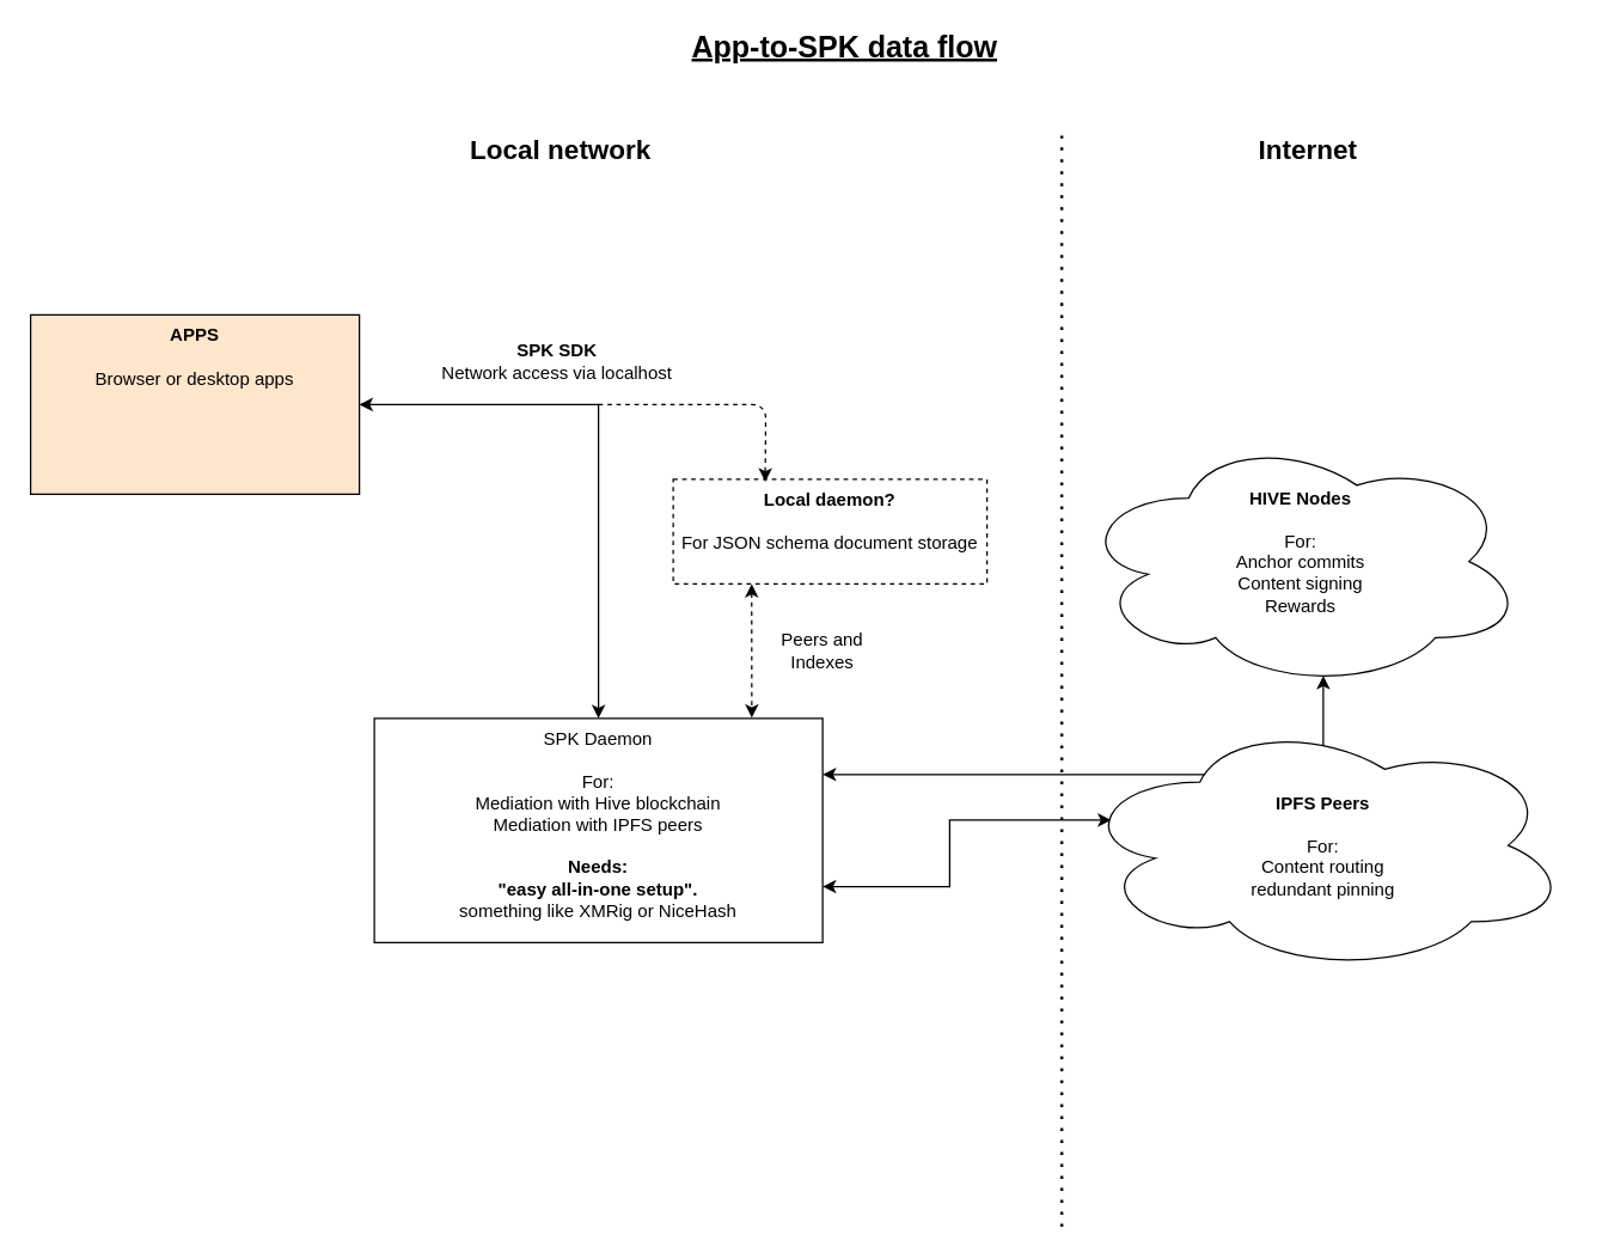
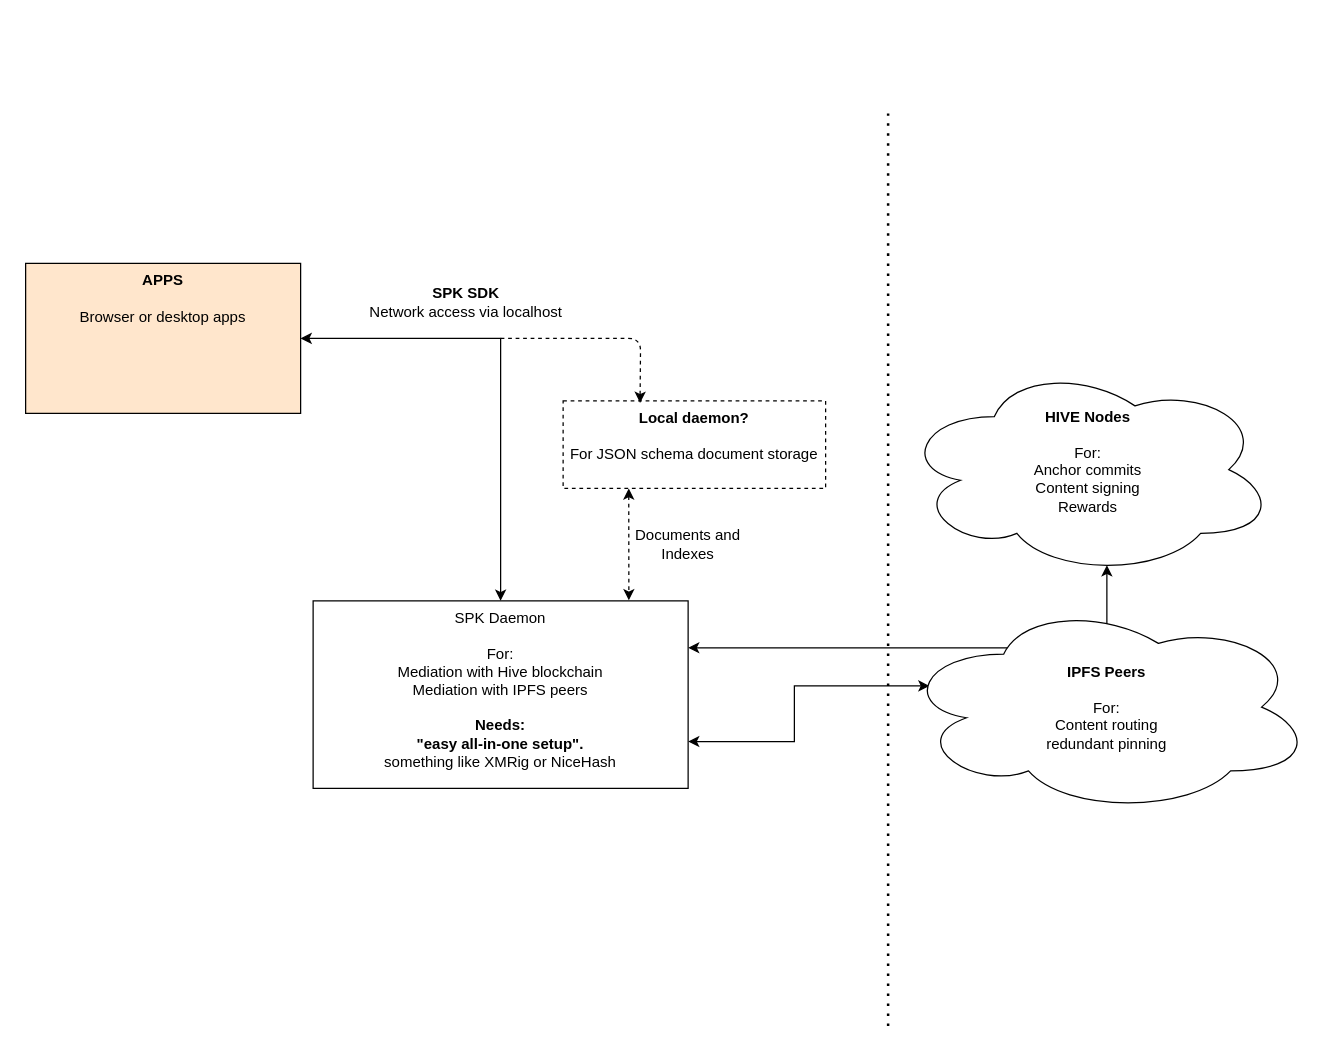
  <mxCell id="0" />
  <mxCell id="1" parent="0" />
  <mxCell id="2" style="edgeStyle=orthogonalEdgeStyle;rounded=0;orthogonalLoop=1;jettySize=auto;html=1;exitX=1;exitY=0.25;exitDx=0;exitDy=0;entryX=0.55;entryY=0.95;entryDx=0;entryDy=0;entryPerimeter=0;startArrow=classic;startFill=1;" edge="1" parent="1" source="4" target="5"><mxGeometry relative="1" as="geometry"><mxPoint x="800" y="390" as="targetPoint" /></mxGeometry></mxCell>
  <mxCell id="3" style="edgeStyle=orthogonalEdgeStyle;rounded=0;orthogonalLoop=1;jettySize=auto;html=1;exitX=1;exitY=0.75;exitDx=0;exitDy=0;entryX=0.07;entryY=0.4;entryDx=0;entryDy=0;entryPerimeter=0;startArrow=classic;startFill=1;" edge="1" parent="1" source="4" target="6"><mxGeometry relative="1" as="geometry" /></mxCell>
  <mxCell id="4" value="SPK Daemon&lt;br&gt;&lt;br&gt;For:&lt;br&gt;Mediation with Hive blockchain&lt;br&gt;Mediation with IPFS peers&lt;br&gt;&lt;br&gt;&lt;b&gt;Needs:&lt;br&gt;&quot;easy all-in-one setup&quot;.&lt;/b&gt;&lt;br&gt;something like XMRig or NiceHash" style="rounded=0;whiteSpace=wrap;html=1;verticalAlign=top;" vertex="1" parent="1"><mxGeometry x="250" y="480" width="300" height="150" as="geometry" /></mxCell>
  <mxCell id="5" value="&lt;br&gt;&lt;br&gt;&lt;b&gt;HIVE Nodes&lt;/b&gt;&lt;br&gt;&lt;br&gt;For:&lt;br&gt;Anchor commits&lt;br&gt;Content signing&lt;br&gt;Rewards" style="ellipse;shape=cloud;whiteSpace=wrap;html=1;verticalAlign=top;" vertex="1" parent="1"><mxGeometry x="720" y="290" width="300" height="170" as="geometry" /></mxCell>
  <mxCell id="6" value="&lt;br&gt;&lt;br&gt;&lt;br&gt;&lt;b&gt;IPFS Peers&lt;/b&gt;&lt;br&gt;&lt;br&gt;For:&lt;br&gt;Content routing&lt;br&gt;redundant pinning" style="ellipse;shape=cloud;whiteSpace=wrap;html=1;verticalAlign=top;" vertex="1" parent="1"><mxGeometry x="720" y="480" width="330" height="170" as="geometry" /></mxCell>
  <mxCell id="7" style="edgeStyle=orthogonalEdgeStyle;rounded=0;orthogonalLoop=1;jettySize=auto;html=1;exitX=1;exitY=0.5;exitDx=0;exitDy=0;entryX=0.5;entryY=0;entryDx=0;entryDy=0;startArrow=classic;startFill=1;" edge="1" parent="1" source="9" target="4"><mxGeometry relative="1" as="geometry" /></mxCell>
  <mxCell id="8" value="&lt;b&gt;SPK SDK&lt;/b&gt;&lt;br style=&quot;font-size: 12px&quot;&gt;Network access via localhost" style="edgeLabel;html=1;align=center;verticalAlign=middle;resizable=0;points=[];fontSize=12;" vertex="1" connectable="0" parent="7"><mxGeometry x="-0.587" y="-1" relative="1" as="geometry"><mxPoint x="55" y="-31" as="offset" /></mxGeometry></mxCell>
  <mxCell id="9" value="&lt;b&gt;APPS&lt;/b&gt;&lt;br&gt;&lt;br&gt;Browser or desktop apps" style="rounded=0;whiteSpace=wrap;html=1;verticalAlign=top;fillColor=#ffe6cc;" vertex="1" parent="1"><mxGeometry x="20" y="210" width="220" height="120" as="geometry" /></mxCell>
  <mxCell id="10" value="&lt;b&gt;Local daemon?&lt;/b&gt;&lt;br&gt;&lt;br&gt;For JSON schema document storage" style="rounded=0;whiteSpace=wrap;html=1;verticalAlign=top;dashed=1;" vertex="1" parent="1"><mxGeometry x="450" y="320" width="210" height="70" as="geometry" /></mxCell>
  <mxCell id="11" value="" style="endArrow=classic;html=1;entryX=0.293;entryY=0.023;entryDx=0;entryDy=0;entryPerimeter=0;dashed=1;" edge="1" parent="1" target="10"><mxGeometry width="50" height="50" relative="1" as="geometry"><mxPoint x="400" y="270" as="sourcePoint" /><mxPoint x="520" y="270" as="targetPoint" /><Array as="points"><mxPoint x="512" y="270" /></Array></mxGeometry></mxCell>
  <mxCell id="12" value="" style="endArrow=classic;html=1;dashed=1;exitX=0.25;exitY=1;exitDx=0;exitDy=0;entryX=0.842;entryY=-0.003;entryDx=0;entryDy=0;entryPerimeter=0;startArrow=classic;startFill=1;" edge="1" parent="1" source="10" target="4"><mxGeometry width="50" height="50" relative="1" as="geometry"><mxPoint x="460" y="460" as="sourcePoint" /><mxPoint x="505" y="477" as="targetPoint" /></mxGeometry></mxCell>
- <mxCell id="13" value="Peers and Indexes" style="text;html=1;strokeColor=none;fillColor=none;align=center;verticalAlign=middle;whiteSpace=wrap;rounded=0;dashed=1;" vertex="1" parent="1"><mxGeometry x="500" y="430" width="100" height="10" as="geometry" /></mxCell>
+ <mxCell id="13" value="Documents and Indexes" style="text;html=1;strokeColor=none;fillColor=none;align=center;verticalAlign=middle;whiteSpace=wrap;rounded=0;dashed=1;" vertex="1" parent="1"><mxGeometry x="500" y="430" width="100" height="10" as="geometry" /></mxCell>
  <mxCell id="14" value="" style="endArrow=none;dashed=1;html=1;dashPattern=1 3;strokeWidth=2;" edge="1" parent="1"><mxGeometry width="50" height="50" relative="1" as="geometry"><mxPoint x="710" y="820" as="sourcePoint" /><mxPoint x="710" y="90" as="targetPoint" /></mxGeometry></mxCell>
- <mxCell id="15" value="App-to-SPK data flow" style="text;html=1;strokeColor=none;fillColor=none;align=center;verticalAlign=middle;whiteSpace=wrap;rounded=0;dashed=1;fontStyle=5;fontSize=20;" vertex="1" parent="1"><mxGeometry x="380" y="20" width="370" height="20" as="geometry" /></mxCell>
- <mxCell id="16" value="Local network" style="text;html=1;strokeColor=none;fillColor=none;align=center;verticalAlign=middle;whiteSpace=wrap;rounded=0;dashed=1;fontSize=18;fontStyle=1" vertex="1" parent="1"><mxGeometry x="270" y="90" width="210" height="20" as="geometry" /></mxCell>
- <mxCell id="17" value="Internet" style="text;html=1;strokeColor=none;fillColor=none;align=center;verticalAlign=middle;whiteSpace=wrap;rounded=0;dashed=1;fontSize=18;fontStyle=1" vertex="1" parent="1"><mxGeometry x="770" y="90" width="210" height="20" as="geometry" /></mxCell>
